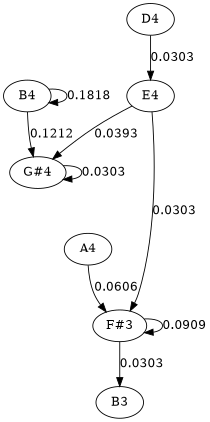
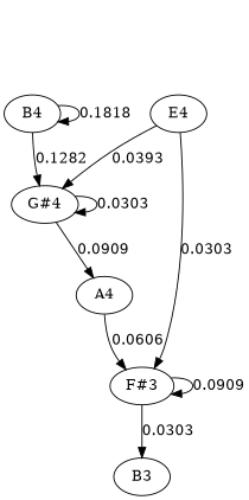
  strict graph {
    edge [arrowtype=normal dir=forward]
    A4 [height=0.5 width=0.75]
    n2 [height=0.5 label="F#3" width=0.75]
    B3 [height=0.5 width=0.75]
    B4 [height=0.5 width=0.75]
    "G#4" [height=0.5 width=0.75927]
-   D4 [height=0.5 width=0.75]
    E4 [height=0.5 width=0.75]
    A4 -- n2 [label=0.0606]
    n2 -- n2 [label=0.0909]
    n2 -- B3 [label=0.0303]
    B4 -- B4 [label=0.1818]
-   B4 -- "G#4" [label=0.1212]
+   B4 -- "G#4" [label=0.1282]
+   "G#4" -- A4 [label=0.0909]
    "G#4" -- "G#4" [label=0.0303]
-   D4 -- E4 [label=0.0303]
    E4 -- n2 [label=0.0303]
    E4 -- "G#4" [label=0.0393]
  }
